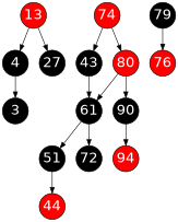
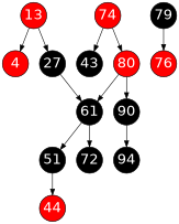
  digraph {
    node [color=black fixedsize=true fontcolor=white fontname=Helvetica fontsize=24 fontweight=bold shape=circle style=filled]
-   4 [width=.6]
-   3 [width=.6]
+   4 [width=.6 fillcolor=red]
    13 [fillcolor=red width=.6]
    27 [width=.6]
    43 [width=.6]
    61 [width=.6]
    51 [width=.6]
    72 [width=.6]
    44 [fillcolor=red width=.6]
    76 [fillcolor=red width=.6]
    79 [width=.6]
    80 [fillcolor=red width=.6]
    90 [width=.6]
-   94 [width=.6 fillcolor=red]
+   94 [width=.6]
    74 [fillcolor=red width=.6]
-   4 -> 3
    13 -> 4
    13 -> 27
-   43 -> 61
+   27 -> 61
    61 -> 51
    61 -> 72
    51 -> 44
    79 -> 76
    80 -> 61
    80 -> 90
    90 -> 94
    74 -> 43
    74 -> 80
  }
